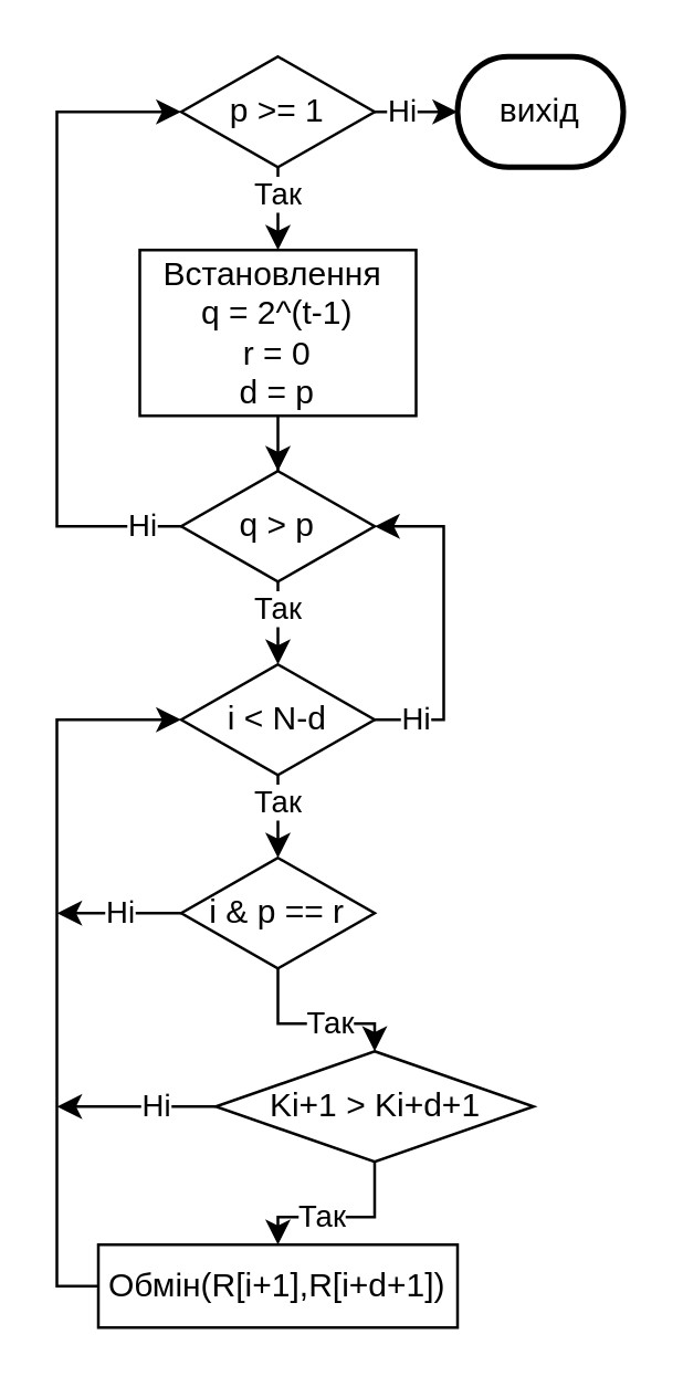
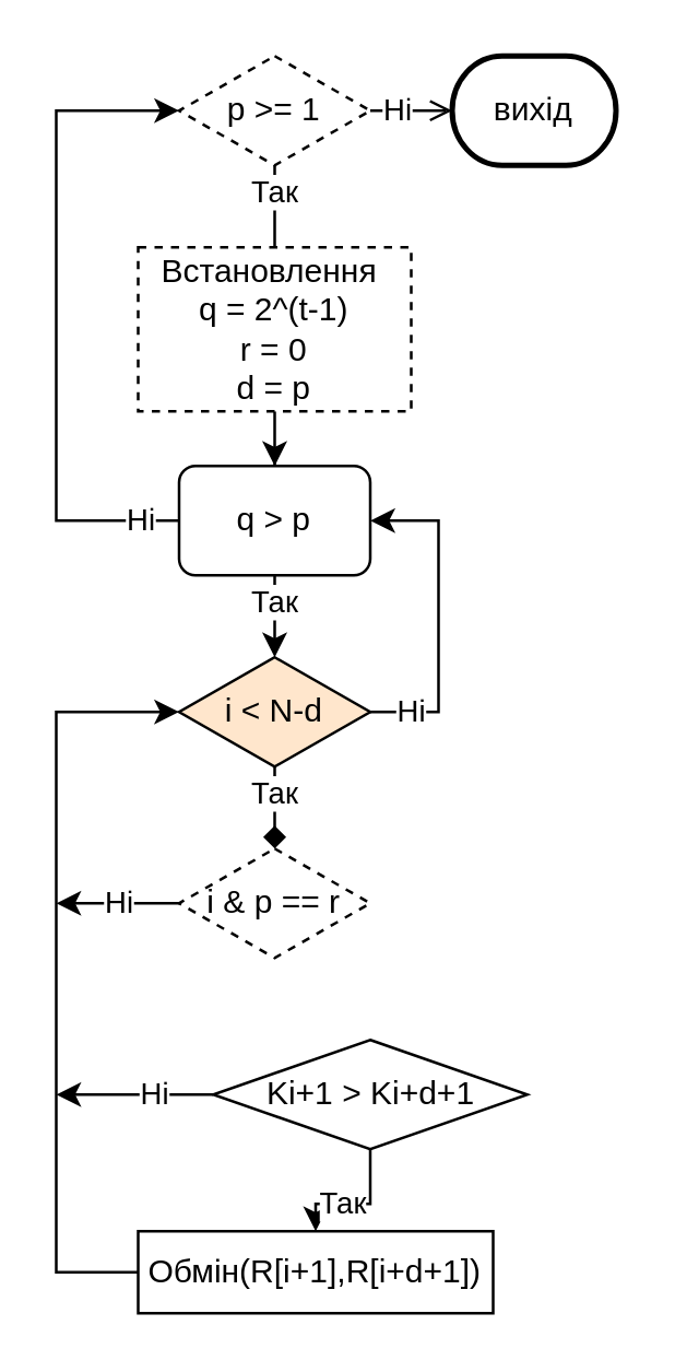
  <mxCell id="0" />
  <mxCell id="1" parent="0" />
  <mxCell id="2" style="edgeStyle=orthogonalEdgeStyle;rounded=0;orthogonalLoop=1;jettySize=auto;html=1;" parent="1" source="3" target="21" edge="1"><mxGeometry relative="1" as="geometry" /></mxCell>
- <mxCell id="3" value="Встановлення&amp;nbsp;&lt;br&gt;q = 2^(t-1)&lt;br&gt;r = 0&lt;br&gt;d = p" style="whiteSpace=wrap;html=1;rounded=0;" parent="1" vertex="1"><mxGeometry x="50" y="90" width="100" height="60" as="geometry" /></mxCell>
- <mxCell id="4" value="Так" style="edgeStyle=orthogonalEdgeStyle;rounded=0;orthogonalLoop=1;jettySize=auto;html=1;" parent="1" source="6" target="9" edge="1"><mxGeometry x="0.2" relative="1" as="geometry"><mxPoint as="offset" /></mxGeometry></mxCell>
+ <mxCell id="3" value="Встановлення&amp;nbsp;&lt;br&gt;q = 2^(t-1)&lt;br&gt;r = 0&lt;br&gt;d = p" style="whiteSpace=wrap;html=1;rounded=0;dashed=1;" parent="1" vertex="1"><mxGeometry x="50" y="90" width="100" height="60" as="geometry" /></mxCell>
+ <mxCell id="4" value="Так" style="edgeStyle=orthogonalEdgeStyle;rounded=0;orthogonalLoop=1;jettySize=auto;html=1;endArrow=diamond;" parent="1" source="6" target="9" edge="1"><mxGeometry x="0.2" relative="1" as="geometry"><mxPoint as="offset" /></mxGeometry></mxCell>
  <mxCell id="5" value="Ні" style="edgeStyle=orthogonalEdgeStyle;rounded=0;orthogonalLoop=1;jettySize=auto;html=1;" edge="1" parent="1" source="6" target="21"><mxGeometry x="-0.75" relative="1" as="geometry"><Array as="points"><mxPoint x="160" y="260" /><mxPoint x="160" y="190" /></Array><mxPoint as="offset" /></mxGeometry></mxCell>
- <mxCell id="6" value="i &amp;lt; N-d" style="rhombus;whiteSpace=wrap;html=1;rounded=0;" parent="1" vertex="1"><mxGeometry x="65" y="240" width="70" height="40" as="geometry" /></mxCell>
- <mxCell id="7" value="Так" style="edgeStyle=orthogonalEdgeStyle;rounded=0;orthogonalLoop=1;jettySize=auto;html=1;" parent="1" source="9" target="16" edge="1"><mxGeometry x="0.2" relative="1" as="geometry"><mxPoint x="100" y="380" as="targetPoint" /><mxPoint as="offset" /></mxGeometry></mxCell>
+ <mxCell id="6" value="i &amp;lt; N-d" style="rhombus;whiteSpace=wrap;html=1;rounded=0;fillColor=#ffe6cc;" parent="1" vertex="1"><mxGeometry x="65" y="240" width="70" height="40" as="geometry" /></mxCell>
  <mxCell id="8" value="Ні" style="edgeStyle=orthogonalEdgeStyle;rounded=0;orthogonalLoop=1;jettySize=auto;html=1;" parent="1" source="9" edge="1"><mxGeometry relative="1" as="geometry"><mxPoint x="20" y="330" as="targetPoint" /></mxGeometry></mxCell>
- <mxCell id="9" value="i &amp;amp; р == r" style="rhombus;whiteSpace=wrap;html=1;rounded=0;" parent="1" vertex="1"><mxGeometry x="65" y="310" width="70" height="40" as="geometry" /></mxCell>
- <mxCell id="10" value="Так" style="edgeStyle=orthogonalEdgeStyle;rounded=0;orthogonalLoop=1;jettySize=auto;html=1;" parent="1" source="12" target="3" edge="1"><mxGeometry x="0.2" relative="1" as="geometry"><mxPoint as="offset" /></mxGeometry></mxCell>
- <mxCell id="11" value="Ні" style="edgeStyle=orthogonalEdgeStyle;rounded=0;orthogonalLoop=1;jettySize=auto;html=1;" parent="1" source="12" target="13" edge="1"><mxGeometry x="0.2" relative="1" as="geometry"><mxPoint as="offset" /></mxGeometry></mxCell>
- <mxCell id="12" value="p &amp;gt;= 1" style="rhombus;whiteSpace=wrap;html=1;rounded=0;" parent="1" vertex="1"><mxGeometry x="65" y="20" width="70" height="40" as="geometry" /></mxCell>
+ <mxCell id="9" value="i &amp;amp; р == r" style="rhombus;whiteSpace=wrap;html=1;rounded=0;dashed=1;" parent="1" vertex="1"><mxGeometry x="65" y="310" width="70" height="40" as="geometry" /></mxCell>
+ <mxCell id="10" value="Так" style="edgeStyle=orthogonalEdgeStyle;rounded=0;orthogonalLoop=1;jettySize=auto;html=1;endArrow=none;" parent="1" source="12" target="3" edge="1"><mxGeometry x="0.2" relative="1" as="geometry"><mxPoint as="offset" /></mxGeometry></mxCell>
+ <mxCell id="11" value="Ні" style="edgeStyle=orthogonalEdgeStyle;rounded=0;orthogonalLoop=1;jettySize=auto;html=1;endArrow=open;" parent="1" source="12" target="13" edge="1"><mxGeometry x="0.2" relative="1" as="geometry"><mxPoint as="offset" /></mxGeometry></mxCell>
+ <mxCell id="12" value="p &amp;gt;= 1" style="rhombus;whiteSpace=wrap;html=1;rounded=0;dashed=1;" parent="1" vertex="1"><mxGeometry x="65" y="20" width="70" height="40" as="geometry" /></mxCell>
  <mxCell id="13" value="вихід" style="strokeWidth=2;html=1;shape=mxgraph.flowchart.terminator;whiteSpace=wrap;" parent="1" vertex="1"><mxGeometry x="165" y="20" width="60" height="40" as="geometry" /></mxCell>
  <mxCell id="14" value="Так" style="edgeStyle=orthogonalEdgeStyle;rounded=0;orthogonalLoop=1;jettySize=auto;html=1;" parent="1" source="16" target="18" edge="1"><mxGeometry x="0.2" relative="1" as="geometry"><mxPoint as="offset" /></mxGeometry></mxCell>
  <mxCell id="15" value="Ні" style="edgeStyle=orthogonalEdgeStyle;rounded=0;orthogonalLoop=1;jettySize=auto;html=1;" parent="1" source="16" edge="1"><mxGeometry x="-0.242" relative="1" as="geometry"><mxPoint x="20" y="400" as="targetPoint" /><mxPoint as="offset" /></mxGeometry></mxCell>
  <mxCell id="16" value="Ki+1 &amp;gt; Ki+d+1" style="rhombus;whiteSpace=wrap;html=1;rounded=0;" parent="1" vertex="1"><mxGeometry x="77.5" y="380" width="115" height="40" as="geometry" /></mxCell>
  <mxCell id="17" style="edgeStyle=orthogonalEdgeStyle;rounded=0;orthogonalLoop=1;jettySize=auto;html=1;" parent="1" source="18" target="6" edge="1"><mxGeometry relative="1" as="geometry"><Array as="points"><mxPoint x="20" y="465" /><mxPoint x="20" y="260" /></Array></mxGeometry></mxCell>
- <mxCell id="18" value="Обмін(R[i+1],R[i+d+1])" style="whiteSpace=wrap;html=1;rounded=0;" parent="1" vertex="1"><mxGeometry x="35" y="450" width="130" height="30" as="geometry" /></mxCell>
+ <mxCell id="18" value="Обмін(R[i+1],R[i+d+1])" style="whiteSpace=wrap;html=1;rounded=0;" parent="1" vertex="1"><mxGeometry x="50" y="450" width="130" height="30" as="geometry" /></mxCell>
  <mxCell id="19" value="Так" style="edgeStyle=orthogonalEdgeStyle;rounded=0;orthogonalLoop=1;jettySize=auto;html=1;" parent="1" source="21" target="6" edge="1"><mxGeometry x="0.2" relative="1" as="geometry"><mxPoint as="offset" /></mxGeometry></mxCell>
  <mxCell id="20" value="Ні" style="edgeStyle=orthogonalEdgeStyle;rounded=0;orthogonalLoop=1;jettySize=auto;html=1;" parent="1" source="21" target="12" edge="1"><mxGeometry x="-0.885" relative="1" as="geometry"><Array as="points"><mxPoint x="20" y="190" /><mxPoint x="20" y="40" /></Array><mxPoint as="offset" /></mxGeometry></mxCell>
- <mxCell id="21" value="q &amp;gt; р" style="rhombus;whiteSpace=wrap;html=1;rounded=0;" parent="1" vertex="1"><mxGeometry x="65" y="170" width="70" height="40" as="geometry" /></mxCell>
+ <mxCell id="21" value="q &amp;gt; р" style="whiteSpace=wrap;html=1;rounded=1;" parent="1" vertex="1"><mxGeometry x="65" y="170" width="70" height="40" as="geometry" /></mxCell>
